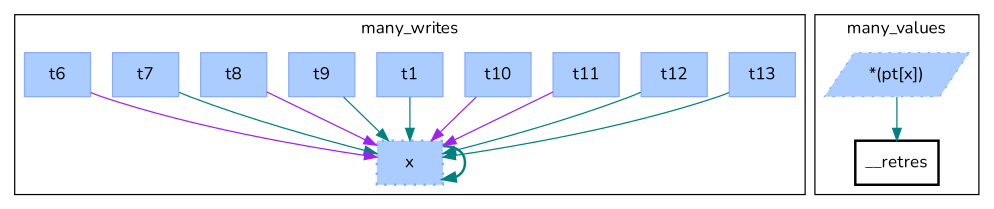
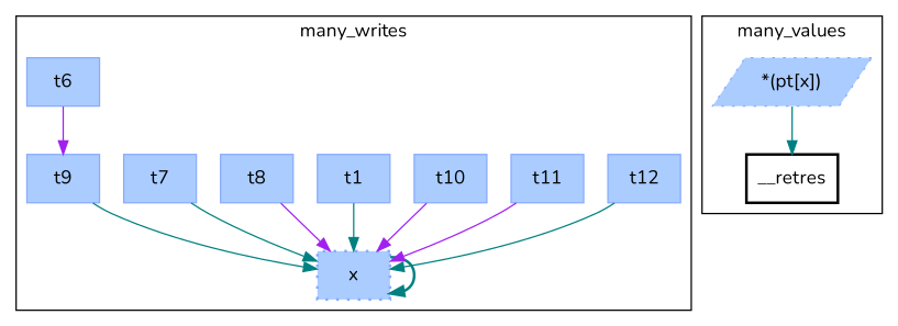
  digraph {
    fontname=Nunito
    node [color="#88AAFF" fillcolor="#AACCFF" fontname=Nunito shape=box style=filled]
    edge [color=teal fontname=Nunito]
    n1 [label=<x> style="filled,dotted,bold"]
-   n2 [label=<t13>]
    n3 [label=<t12>]
    n4 [label=<t11>]
    n5 [label=<t10>]
    n6 [label=<t1>]
    n7 [label=<t9>]
    n8 [label=<t8>]
    n9 [label=<t7>]
    n10 [label=<t6>]
    n11 [label=<__retres> style=bold color="" fillcolor=""]
    n12 [label=<*(pt[x])> shape=parallelogram style="filled,dotted"]
    subgraph cluster_1 {
      label=many_writes
      n1
-     n2
      n3
      n4
      n5
      n6
      n7
      n8
      n9
      n10
    }
    subgraph cluster_2 {
      label=many_values
      n11
      n12
    }
    n1 -> n1 [style=bold]
-   n2 -> n1
    n3 -> n1
    n4 -> n1 [color=purple]
    n5 -> n1 [color=purple]
    n6 -> n1
    n7 -> n1
    n8 -> n1 [color=purple]
    n9 -> n1
-   n10 -> n1 [color=purple]
+   n10 -> n7 [color=purple]
    n12 -> n11
  }
